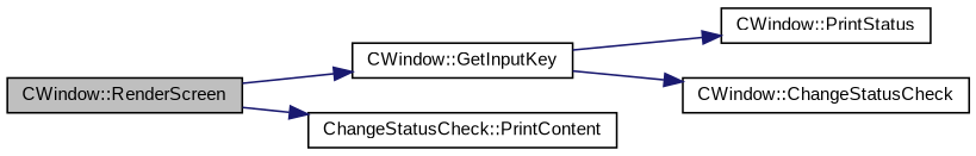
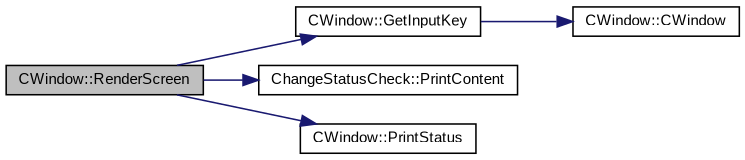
  digraph {
    fontname="Liberation Sans"
    rankdir=LR
    node [color=black fillcolor=white fontname="Liberation Sans" fontsize=10 shape=record style=filled]
    edge [color=midnightblue fontname="Liberation Sans" fontsize=10 labelfontname=Helvetica labelfontsize=10 style=solid]
    n1 [fillcolor=grey75 fontcolor=black height=0.2 label="CWindow::RenderScreen" width=0.4]
    n2 [height=0.2 label="CWindow::GetInputKey" width=0.4]
    n3 [height=0.2 label="ChangeStatusCheck::PrintContent" width=0.4]
    n4 [height=0.2 label="CWindow::PrintStatus" width=0.4]
-   n5 [height=0.2 label="CWindow::ChangeStatusCheck" width=0.4]
+   n5 [height=0.2 label="CWindow::CWindow" width=0.4]
    n1 -> n2
    n1 -> n3
-   n2 -> n4
+   n1 -> n4
    n2 -> n5
  }
